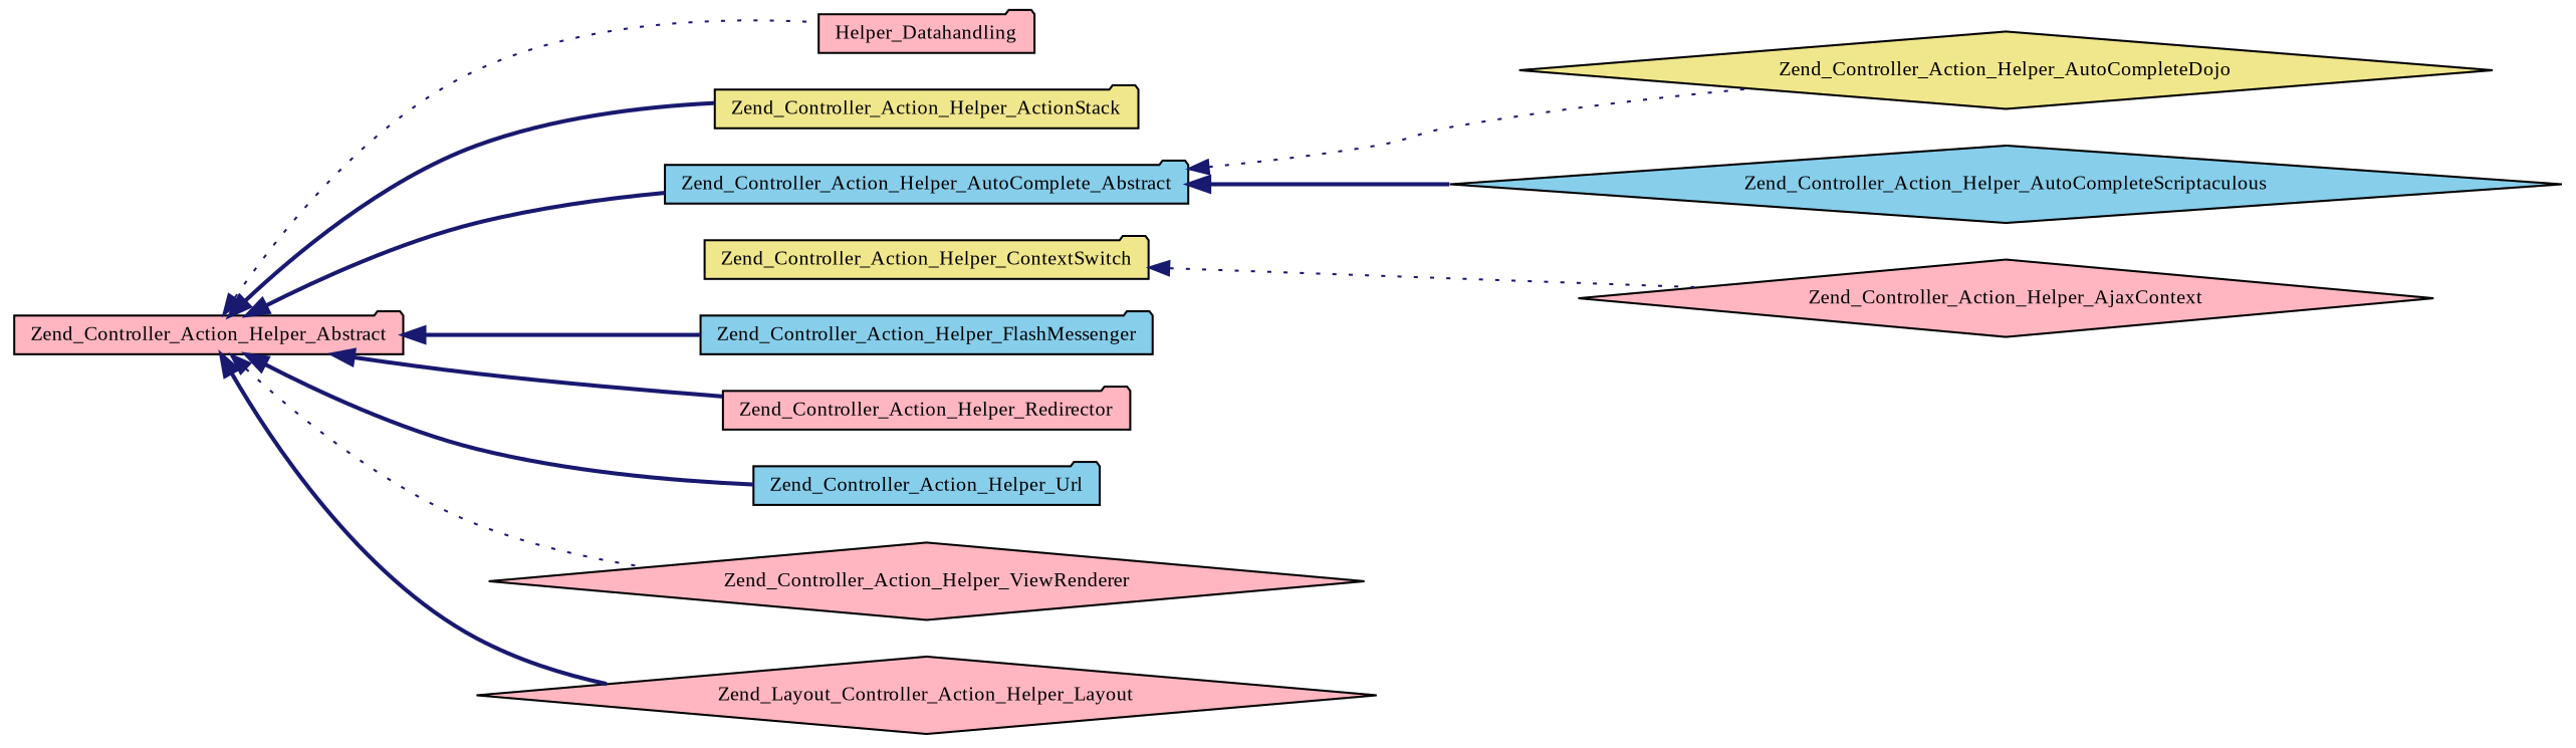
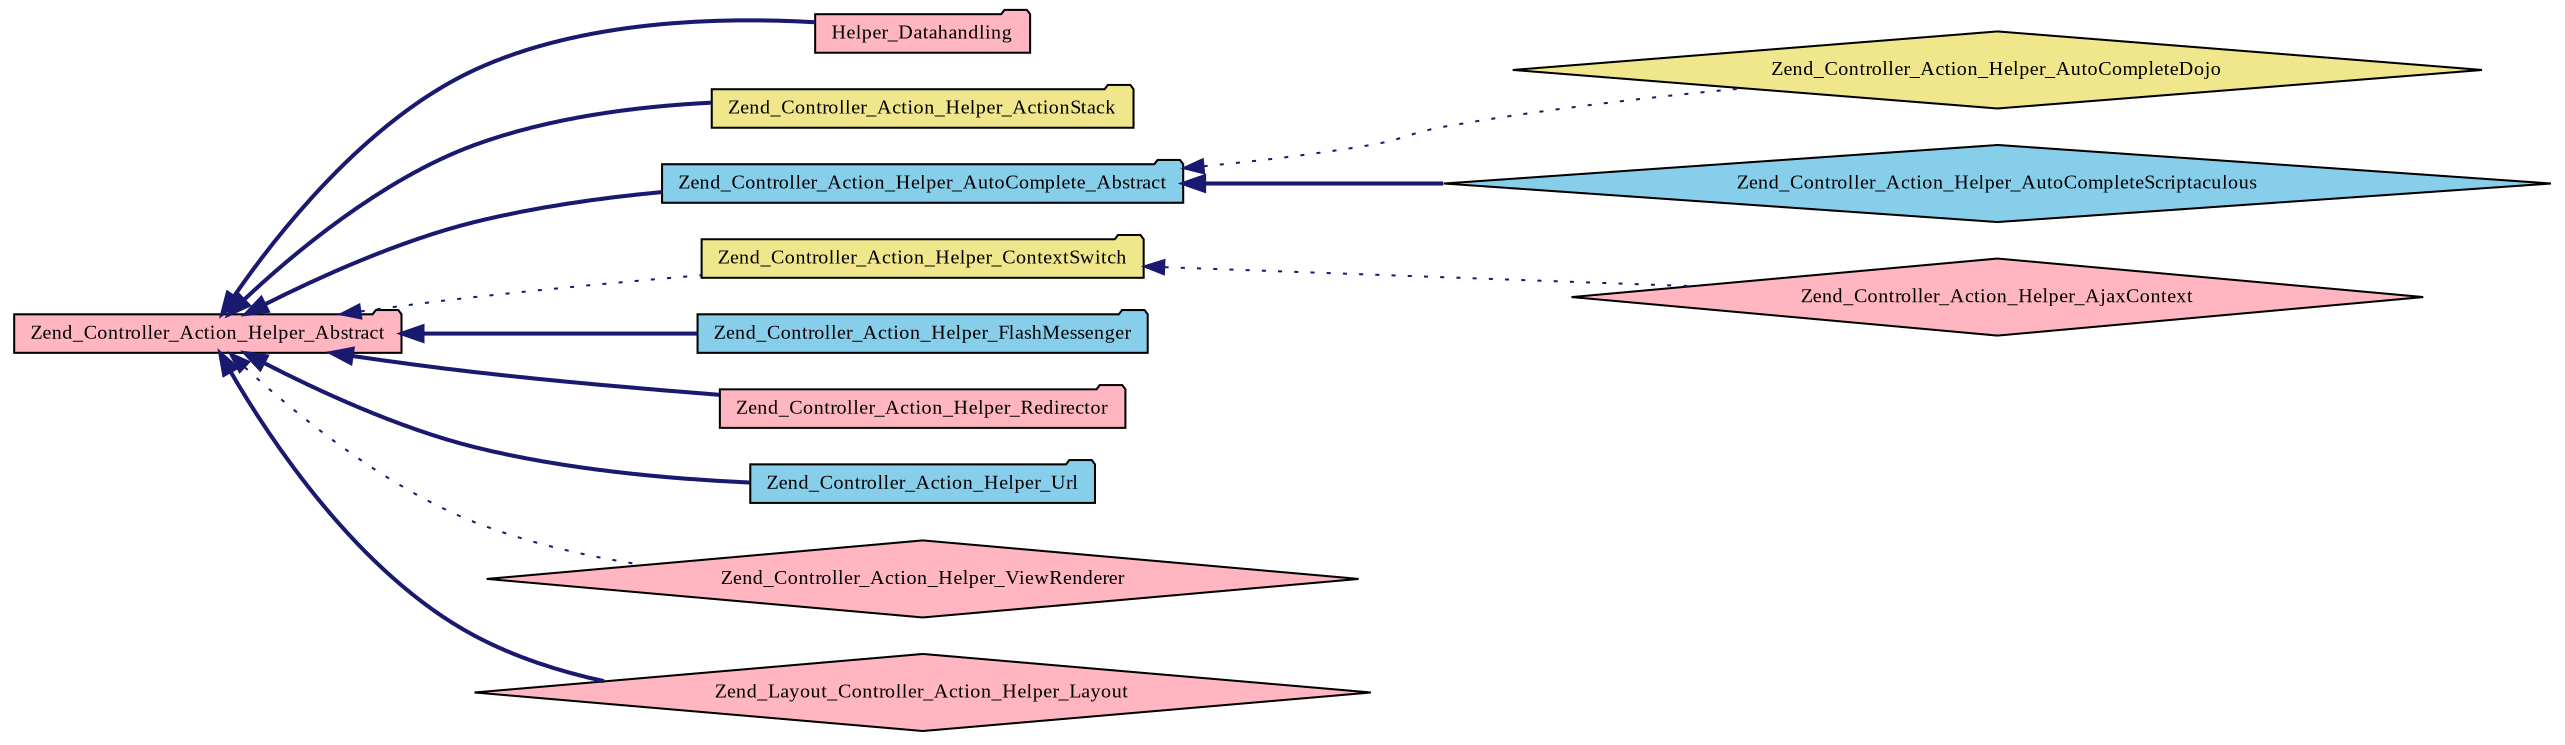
  digraph {
    fontname="Liberation Serif"
    rankdir=LR
    node [color=black fillcolor=lightpink fontname="Liberation Serif" fontsize=10 shape=folder style=filled]
    edge [color=midnightblue dir=back fontname="Liberation Serif" fontsize=10 labelfontname=Helvetica labelfontsize=10 style=bold]
    n1 [height=0.2 label=Zend_Controller_Action_Helper_Abstract width=0.4]
    n2 [height=0.2 label=Helper_Datahandling width=0.4]
    n3 [fillcolor=khaki height=0.2 label=Zend_Controller_Action_Helper_ActionStack width=0.4]
    n4 [fillcolor=skyblue height=0.2 label=Zend_Controller_Action_Helper_AutoComplete_Abstract width=0.4]
    n5 [fillcolor=khaki height=0.2 label=Zend_Controller_Action_Helper_ContextSwitch width=0.4]
    n6 [fillcolor=skyblue height=0.2 label=Zend_Controller_Action_Helper_FlashMessenger width=0.4]
    n7 [height=0.2 label=Zend_Controller_Action_Helper_Redirector width=0.4]
    n8 [fillcolor=skyblue height=0.2 label=Zend_Controller_Action_Helper_Url width=0.4]
    n9 [height=0.2 label=Zend_Controller_Action_Helper_ViewRenderer shape=diamond width=0.4]
    n10 [height=0.2 label=Zend_Layout_Controller_Action_Helper_Layout shape=diamond width=0.4]
    n11 [fillcolor=khaki height=0.2 label=Zend_Controller_Action_Helper_AutoCompleteDojo shape=diamond width=0.4]
    n12 [fillcolor=skyblue height=0.2 label=Zend_Controller_Action_Helper_AutoCompleteScriptaculous shape=diamond width=0.4]
    n13 [height=0.2 label=Zend_Controller_Action_Helper_AjaxContext shape=diamond width=0.4]
-   n1 -> n2 [style=dotted]
+   n1 -> n2
    n1 -> n3
    n1 -> n4
+   n1 -> n5 [style=dotted]
    n1 -> n6
    n1 -> n7
    n1 -> n8
    n1 -> n9 [style=dotted]
    n1 -> n10
    n4 -> n11 [style=dotted]
    n4 -> n12
    n5 -> n13 [style=dotted]
  }
